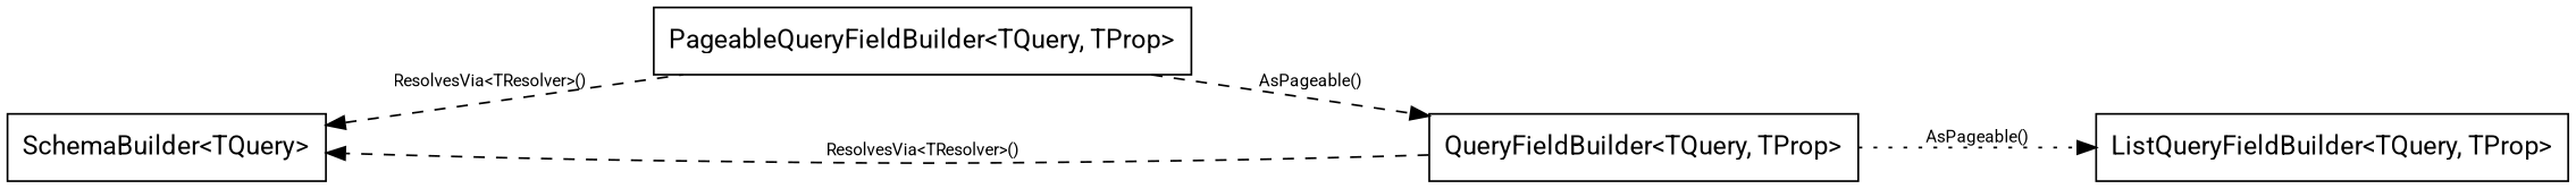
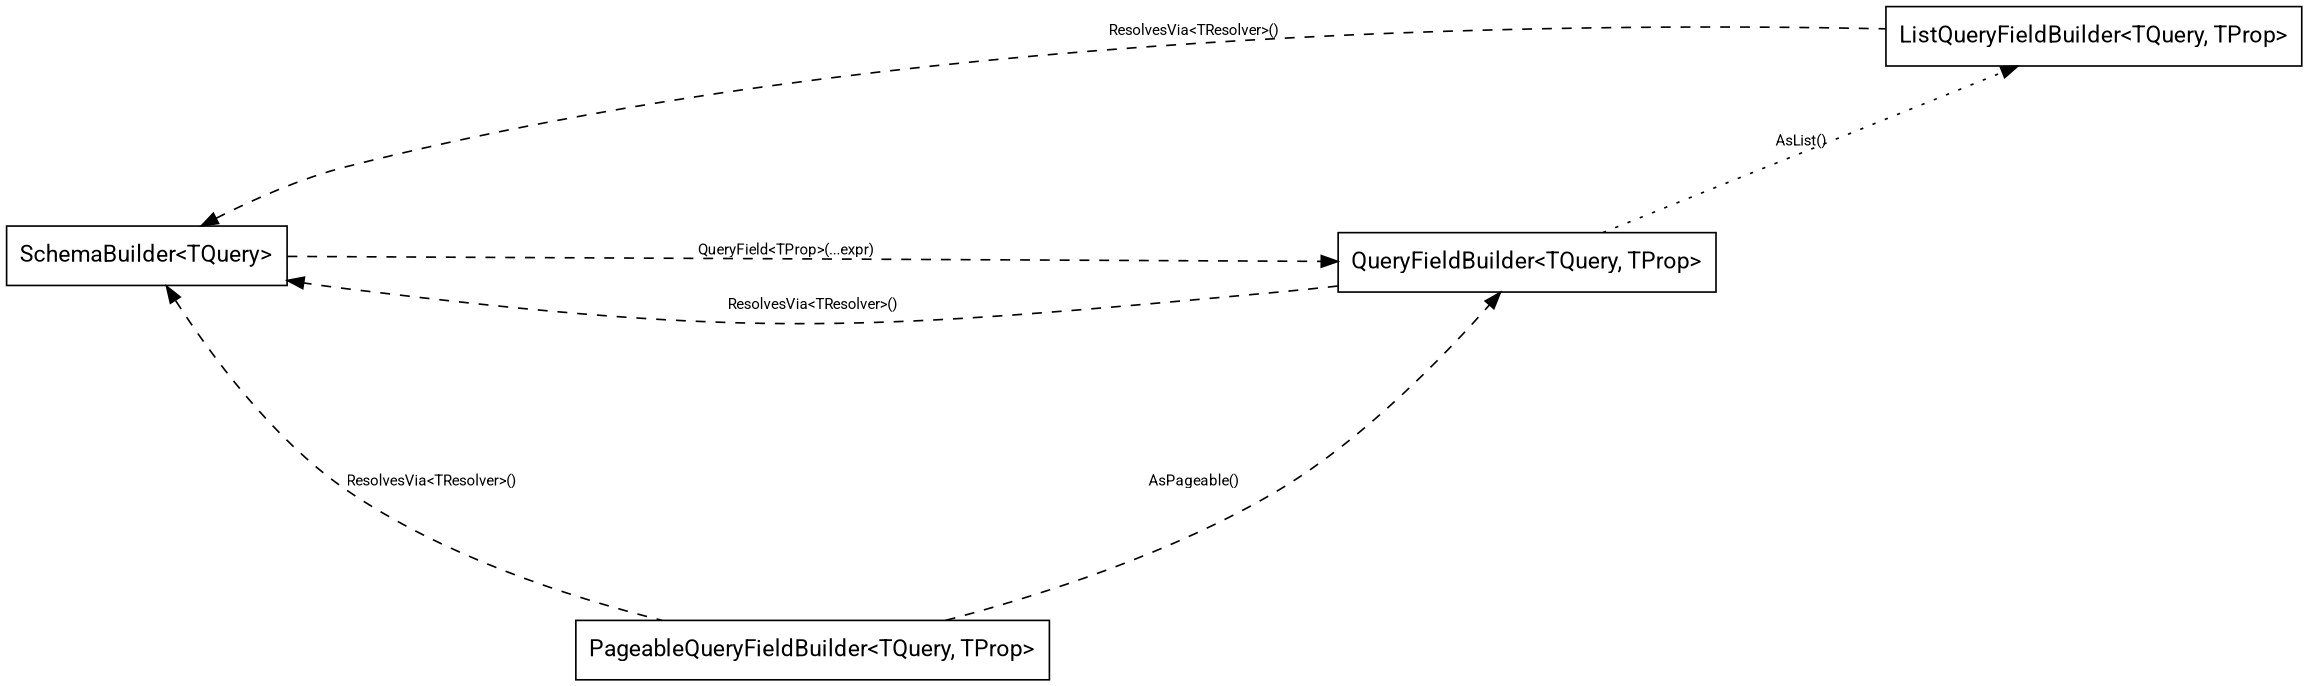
  digraph {
    fontname=Roboto
    nodesep=1
    rankdir=LR
    ranksep=1
    node [fontname=Roboto shape=box]
    edge [fontname=Roboto fontsize=9 style=dashed]
    n1 [label="SchemaBuilder<TQuery>"]
    n2 [label="QueryFieldBuilder<TQuery, TProp>"]
    n3 [label="ListQueryFieldBuilder<TQuery, TProp>"]
    n4 [label="PageableQueryFieldBuilder<TQuery, TProp>"]
    subgraph sub_1 {
      rank=same
    }
+   n1 -> n2 [label="QueryField<TProp>(...expr)              "]
+   n1 -> n3 [dir=back label="ResolvesVia<TResolver>()"]
    n1 -> n4 [dir=back label="ResolvesVia<TResolver>()"]
    n2 -> n1 [label="ResolvesVia<TResolver>()"]
-   n2 -> n3 [label="AsPageable()" style=dotted]
+   n2 -> n3 [label="AsList()" style=dotted]
    n4 -> n2 [label="AsPageable()"]
  }
